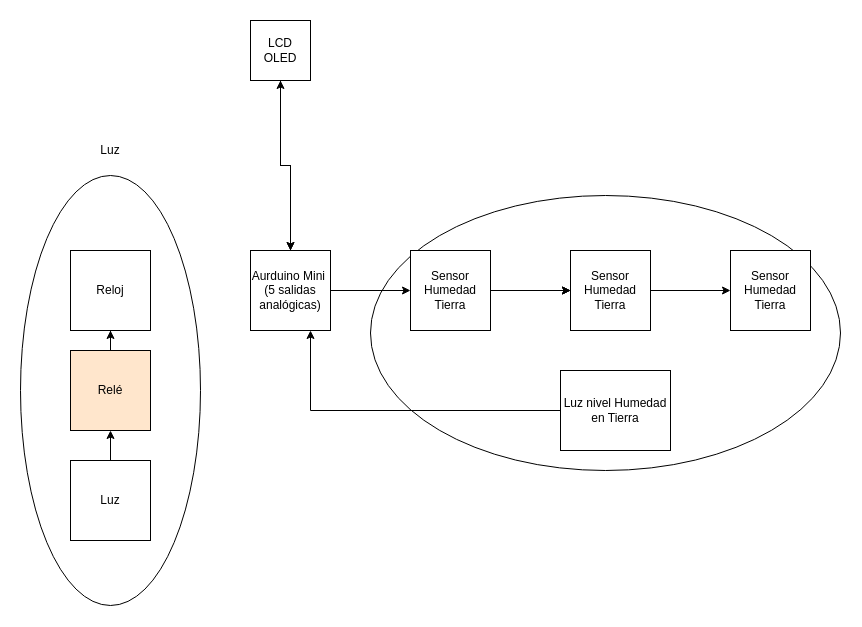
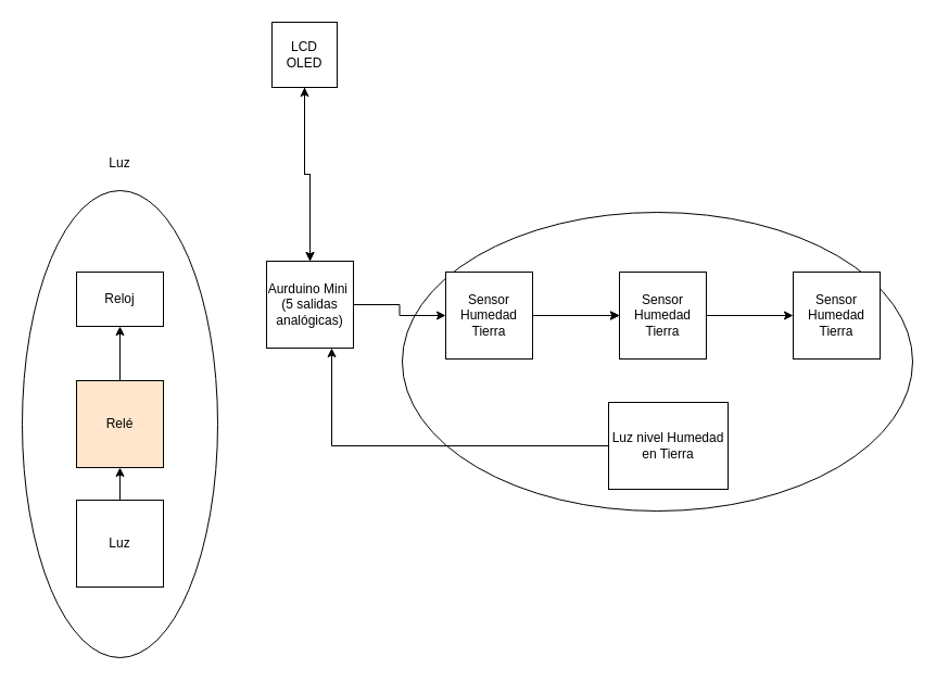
  <mxCell id="0" />
  <mxCell id="1" parent="0" />
  <mxCell id="2" value="" style="ellipse;whiteSpace=wrap;html=1;" vertex="1" parent="1"><mxGeometry x="370" y="195" width="470" height="275" as="geometry" /></mxCell>
  <mxCell id="3" value="" style="ellipse;whiteSpace=wrap;html=1;" vertex="1" parent="1"><mxGeometry x="20" y="175" width="180" height="430" as="geometry" /></mxCell>
  <mxCell id="4" value="" style="edgeStyle=orthogonalEdgeStyle;rounded=0;orthogonalLoop=1;jettySize=auto;html=1;" edge="1" parent="1" source="6" target="12"><mxGeometry relative="1" as="geometry" /></mxCell>
  <mxCell id="5" value="" style="edgeStyle=orthogonalEdgeStyle;rounded=0;orthogonalLoop=1;jettySize=auto;html=1;" edge="1" parent="1" source="6" target="16"><mxGeometry relative="1" as="geometry" /></mxCell>
- <mxCell id="6" value="Aurduino Mini&amp;nbsp;&lt;br&gt;(5 salidas analógicas)" style="whiteSpace=wrap;html=1;aspect=fixed;" vertex="1" parent="1"><mxGeometry x="250" y="250" width="80" height="80" as="geometry" /></mxCell>
- <mxCell id="7" value="Reloj" style="whiteSpace=wrap;html=1;aspect=fixed;" vertex="1" parent="1"><mxGeometry x="70" y="250" width="80" height="80" as="geometry" /></mxCell>
+ <mxCell id="6" value="Aurduino Mini&amp;nbsp;&lt;br&gt;(5 salidas analógicas)" style="whiteSpace=wrap;html=1;aspect=fixed;" vertex="1" parent="1"><mxGeometry x="245" y="240" width="80" height="80" as="geometry" /></mxCell>
+ <mxCell id="7" value="Reloj" style="whiteSpace=wrap;html=1;aspect=fixed;" vertex="1" parent="1"><mxGeometry x="70" y="250" width="80" height="50" as="geometry" /></mxCell>
  <mxCell id="8" value="" style="edgeStyle=orthogonalEdgeStyle;rounded=0;orthogonalLoop=1;jettySize=auto;html=1;" edge="1" parent="1" source="9" target="7"><mxGeometry relative="1" as="geometry" /></mxCell>
  <mxCell id="9" value="Relé" style="whiteSpace=wrap;html=1;aspect=fixed;fillColor=#ffe6cc;" vertex="1" parent="1"><mxGeometry x="70" y="350" width="80" height="80" as="geometry" /></mxCell>
  <mxCell id="10" value="" style="edgeStyle=orthogonalEdgeStyle;rounded=0;orthogonalLoop=1;jettySize=auto;html=1;" edge="1" parent="1" source="12" target="6"><mxGeometry relative="1" as="geometry" /></mxCell>
  <mxCell id="11" value="" style="edgeStyle=orthogonalEdgeStyle;rounded=0;orthogonalLoop=1;jettySize=auto;html=1;" edge="1" parent="1" source="12" target="6"><mxGeometry relative="1" as="geometry" /></mxCell>
  <mxCell id="12" value="LCD OLED" style="whiteSpace=wrap;html=1;aspect=fixed;" vertex="1" parent="1"><mxGeometry x="250" y="20" width="60" height="60" as="geometry" /></mxCell>
  <mxCell id="13" value="" style="edgeStyle=orthogonalEdgeStyle;rounded=0;orthogonalLoop=1;jettySize=auto;html=1;" edge="1" parent="1" source="16" target="18"><mxGeometry relative="1" as="geometry" /></mxCell>
  <mxCell id="14" value="" style="edgeStyle=orthogonalEdgeStyle;rounded=0;orthogonalLoop=1;jettySize=auto;html=1;" edge="1" parent="1" source="16" target="18"><mxGeometry relative="1" as="geometry" /></mxCell>
  <mxCell id="15" value="" style="edgeStyle=orthogonalEdgeStyle;rounded=0;orthogonalLoop=1;jettySize=auto;html=1;" edge="1" parent="1" source="16" target="18"><mxGeometry relative="1" as="geometry" /></mxCell>
  <mxCell id="16" value="Sensor Humedad Tierra" style="whiteSpace=wrap;html=1;aspect=fixed;" vertex="1" parent="1"><mxGeometry x="410" y="250" width="80" height="80" as="geometry" /></mxCell>
  <mxCell id="17" value="" style="edgeStyle=orthogonalEdgeStyle;rounded=0;orthogonalLoop=1;jettySize=auto;html=1;" edge="1" parent="1" source="18" target="19"><mxGeometry relative="1" as="geometry" /></mxCell>
  <mxCell id="18" value="Sensor Humedad Tierra" style="whiteSpace=wrap;html=1;aspect=fixed;" vertex="1" parent="1"><mxGeometry x="570" y="250" width="80" height="80" as="geometry" /></mxCell>
  <mxCell id="19" value="Sensor Humedad Tierra" style="whiteSpace=wrap;html=1;aspect=fixed;" vertex="1" parent="1"><mxGeometry x="730" y="250" width="80" height="80" as="geometry" /></mxCell>
  <mxCell id="20" value="" style="edgeStyle=orthogonalEdgeStyle;rounded=0;orthogonalLoop=1;jettySize=auto;html=1;" edge="1" parent="1" source="21" target="9"><mxGeometry relative="1" as="geometry" /></mxCell>
  <mxCell id="21" value="Luz" style="whiteSpace=wrap;html=1;aspect=fixed;" vertex="1" parent="1"><mxGeometry x="70" y="460" width="80" height="80" as="geometry" /></mxCell>
  <mxCell id="22" value="Luz" style="text;html=1;strokeColor=none;fillColor=none;align=center;verticalAlign=middle;whiteSpace=wrap;rounded=0;" vertex="1" parent="1"><mxGeometry x="90" y="140" width="40" height="20" as="geometry" /></mxCell>
  <mxCell id="23" style="edgeStyle=orthogonalEdgeStyle;rounded=0;orthogonalLoop=1;jettySize=auto;html=1;entryX=0.75;entryY=1;entryDx=0;entryDy=0;" edge="1" parent="1" source="24" target="6"><mxGeometry relative="1" as="geometry" /></mxCell>
  <mxCell id="24" value="Luz nivel Humedad en Tierra" style="whiteSpace=wrap;html=1;aspect=fixed;" vertex="1" parent="1"><mxGeometry x="560" y="370" width="110" height="80" as="geometry" /></mxCell>
